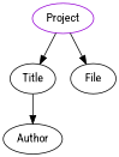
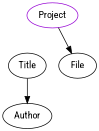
  digraph {
    fontname="Roboto Condensed"
    node [fontname="Roboto Condensed"]
    edge [fontname="Roboto Condensed"]
    n1 [color=darkviolet label=Project shape=oval]
    Title
    File
    Author
-   n1 -> Title
    n1 -> File
    Title -> Author
  }
